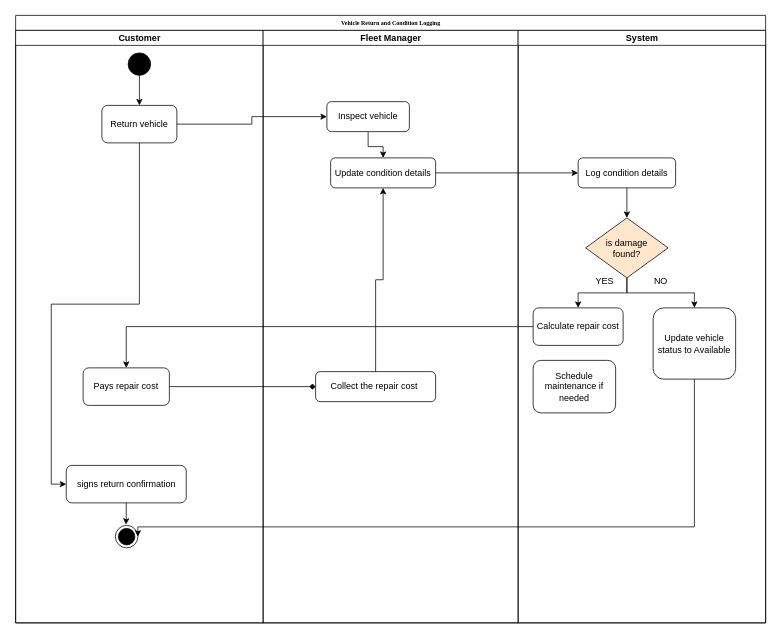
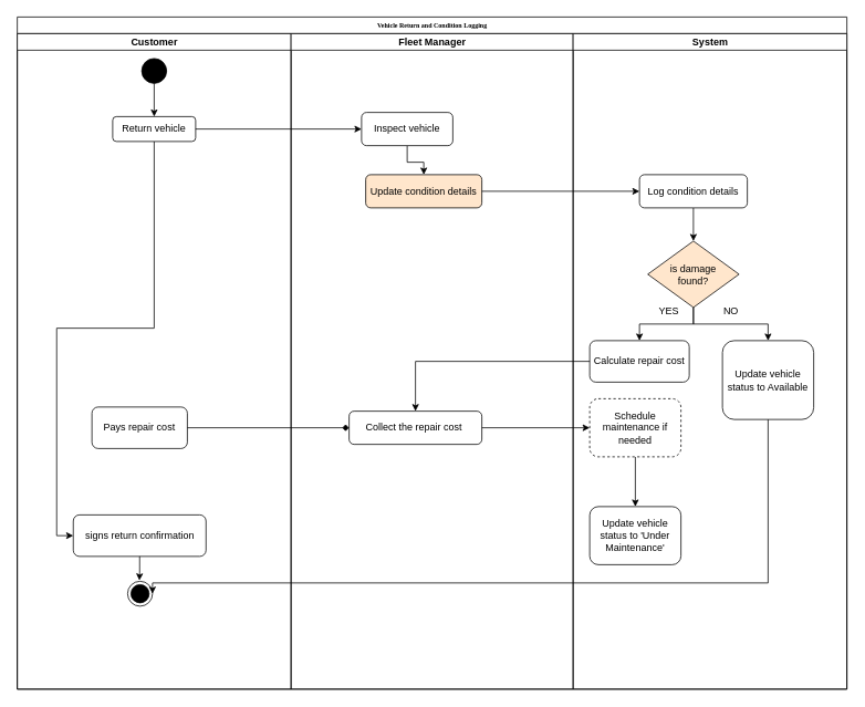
  <mxCell id="0" />
  <mxCell id="1" parent="0" />
  <mxCell id="2" value="Vehicle Return and Condition Logging" style="swimlane;html=1;childLayout=stackLayout;startSize=20;rounded=0;shadow=0;labelBackgroundColor=none;strokeWidth=1;fontFamily=Verdana;fontSize=8;align=center;" parent="1" vertex="1"><mxGeometry x="20" y="20" width="1000" height="810" as="geometry" /></mxCell>
  <mxCell id="3" value="Customer" style="swimlane;html=1;startSize=20;" parent="2" vertex="1"><mxGeometry y="20" width="330" height="790" as="geometry" /></mxCell>
  <mxCell id="4" value="" style="edgeStyle=orthogonalEdgeStyle;rounded=0;orthogonalLoop=1;jettySize=auto;html=1;" edge="1" parent="3" source="5" target="7"><mxGeometry relative="1" as="geometry" /></mxCell>
  <mxCell id="5" value="" style="ellipse;fillColor=strokeColor;html=1;" vertex="1" parent="3"><mxGeometry x="150" y="30" width="30" height="30" as="geometry" /></mxCell>
  <mxCell id="6" style="edgeStyle=orthogonalEdgeStyle;rounded=0;orthogonalLoop=1;jettySize=auto;html=1;entryX=0;entryY=0.5;entryDx=0;entryDy=0;" edge="1" parent="3" source="7" target="9"><mxGeometry relative="1" as="geometry" /></mxCell>
- <mxCell id="7" value="Return vehicle" style="rounded=1;whiteSpace=wrap;html=1;" vertex="1" parent="3"><mxGeometry x="115" y="100" width="100" height="50" as="geometry" /></mxCell>
+ <mxCell id="7" value="Return vehicle" style="rounded=1;whiteSpace=wrap;html=1;" vertex="1" parent="3"><mxGeometry x="115" y="100" width="100" height="30" as="geometry" /></mxCell>
  <mxCell id="8" value="Pays repair cost" style="rounded=1;whiteSpace=wrap;html=1;" vertex="1" parent="3"><mxGeometry x="90" y="450" width="115" height="50" as="geometry" /></mxCell>
  <mxCell id="9" value="signs return confirmation" style="rounded=1;whiteSpace=wrap;html=1;" vertex="1" parent="3"><mxGeometry x="67.5" y="580" width="160" height="50" as="geometry" /></mxCell>
  <mxCell id="10" value="" style="ellipse;html=1;shape=endState;fillColor=strokeColor;" vertex="1" parent="3"><mxGeometry x="133" y="660" width="30" height="30" as="geometry" /></mxCell>
  <mxCell id="11" value="Fleet Manager" style="swimlane;html=1;startSize=20;" parent="2" vertex="1"><mxGeometry x="330" y="20" width="340" height="790" as="geometry" /></mxCell>
- <mxCell id="12" value="Update condition details" style="rounded=1;whiteSpace=wrap;html=1;" vertex="1" parent="11"><mxGeometry x="90" y="170" width="140" height="40" as="geometry" /></mxCell>
+ <mxCell id="12" value="Update condition details" style="rounded=1;whiteSpace=wrap;html=1;fillColor=#ffe6cc;" vertex="1" parent="11"><mxGeometry x="90" y="170" width="140" height="40" as="geometry" /></mxCell>
  <mxCell id="13" value="" style="edgeStyle=orthogonalEdgeStyle;rounded=0;orthogonalLoop=1;jettySize=auto;html=1;" edge="1" parent="11" source="14" target="12"><mxGeometry relative="1" as="geometry" /></mxCell>
  <mxCell id="14" value="Inspect vehicle" style="rounded=1;whiteSpace=wrap;html=1;" vertex="1" parent="11"><mxGeometry x="85" y="95" width="110" height="40" as="geometry" /></mxCell>
  <mxCell id="15" value="Collect the repair cost&amp;nbsp;" style="rounded=1;whiteSpace=wrap;html=1;" vertex="1" parent="11"><mxGeometry x="70" y="455" width="160" height="40" as="geometry" /></mxCell>
  <mxCell id="16" value="System" style="swimlane;html=1;startSize=20;" parent="2" vertex="1"><mxGeometry x="670" y="20" width="330" height="790" as="geometry" /></mxCell>
- <mxCell id="18" value="Schedule maintenance if needed" style="rounded=1;whiteSpace=wrap;html=1;" vertex="1" parent="16"><mxGeometry x="20" y="440" width="110" height="70" as="geometry" /></mxCell>
+ <mxCell id="17" value="" style="edgeStyle=orthogonalEdgeStyle;rounded=0;orthogonalLoop=1;jettySize=auto;html=1;" edge="1" parent="16" source="18" target="25"><mxGeometry relative="1" as="geometry" /></mxCell>
+ <mxCell id="18" value="Schedule maintenance if needed" style="rounded=1;whiteSpace=wrap;html=1;dashed=1;" vertex="1" parent="16"><mxGeometry x="20" y="440" width="110" height="70" as="geometry" /></mxCell>
  <mxCell id="19" value="Update vehicle status to Available" style="rounded=1;whiteSpace=wrap;html=1;" vertex="1" parent="16"><mxGeometry x="180" y="370" width="110" height="95" as="geometry" /></mxCell>
  <mxCell id="20" value="" style="edgeStyle=orthogonalEdgeStyle;rounded=0;orthogonalLoop=1;jettySize=auto;html=1;" edge="1" parent="16" source="21" target="24"><mxGeometry relative="1" as="geometry" /></mxCell>
  <mxCell id="21" value="Log condition details" style="rounded=1;whiteSpace=wrap;html=1;" vertex="1" parent="16"><mxGeometry x="80" y="170" width="130" height="40" as="geometry" /></mxCell>
  <mxCell id="22" style="edgeStyle=orthogonalEdgeStyle;rounded=0;orthogonalLoop=1;jettySize=auto;html=1;entryX=0.5;entryY=0;entryDx=0;entryDy=0;" edge="1" parent="16" source="24" target="26"><mxGeometry relative="1" as="geometry" /></mxCell>
  <mxCell id="23" style="edgeStyle=orthogonalEdgeStyle;rounded=0;orthogonalLoop=1;jettySize=auto;html=1;" edge="1" parent="16" source="24" target="19"><mxGeometry relative="1" as="geometry" /></mxCell>
  <mxCell id="24" value="is damage &#10;found?" style="rhombus;fillColor=#ffe6cc;" vertex="1" parent="16"><mxGeometry x="90" y="250" width="110" height="80" as="geometry" /></mxCell>
+ <mxCell id="25" value="Update vehicle status to 'Under Maintenance'" style="rounded=1;whiteSpace=wrap;html=1;" vertex="1" parent="16"><mxGeometry x="20" y="570" width="110" height="70" as="geometry" /></mxCell>
  <mxCell id="26" value="Calculate repair cost" style="rounded=1;whiteSpace=wrap;html=1;" vertex="1" parent="16"><mxGeometry x="20" y="370" width="120" height="50" as="geometry" /></mxCell>
  <mxCell id="27" value="YES" style="text;html=1;align=center;verticalAlign=middle;resizable=0;points=[];autosize=1;strokeColor=none;fillColor=none;" vertex="1" parent="16"><mxGeometry x="90" y="320" width="50" height="30" as="geometry" /></mxCell>
  <mxCell id="28" value="NO" style="text;html=1;align=center;verticalAlign=middle;resizable=0;points=[];autosize=1;strokeColor=none;fillColor=none;" vertex="1" parent="16"><mxGeometry x="170" y="320" width="40" height="30" as="geometry" /></mxCell>
  <mxCell id="29" style="edgeStyle=orthogonalEdgeStyle;rounded=0;orthogonalLoop=1;jettySize=auto;html=1;entryX=0;entryY=0.5;entryDx=0;entryDy=0;" edge="1" parent="2" source="7" target="14"><mxGeometry relative="1" as="geometry" /></mxCell>
  <mxCell id="30" style="edgeStyle=orthogonalEdgeStyle;rounded=0;orthogonalLoop=1;jettySize=auto;html=1;entryX=0;entryY=0.5;entryDx=0;entryDy=0;" edge="1" parent="2" source="12" target="21"><mxGeometry relative="1" as="geometry" /></mxCell>
- <mxCell id="31" style="edgeStyle=orthogonalEdgeStyle;rounded=0;orthogonalLoop=1;jettySize=auto;html=1;" edge="1" parent="2" source="26" target="8"><mxGeometry relative="1" as="geometry"><mxPoint x="140" y="415" as="targetPoint" /></mxGeometry></mxCell>
+ <mxCell id="31" style="edgeStyle=orthogonalEdgeStyle;rounded=0;orthogonalLoop=1;jettySize=auto;html=1;" edge="1" parent="2" source="26" target="15"><mxGeometry relative="1" as="geometry"><mxPoint x="140" y="415" as="targetPoint" /></mxGeometry></mxCell>
  <mxCell id="32" style="edgeStyle=orthogonalEdgeStyle;rounded=0;orthogonalLoop=1;jettySize=auto;html=1;entryX=0;entryY=0.5;entryDx=0;entryDy=0;endArrow=diamond;" edge="1" parent="2" source="8" target="15"><mxGeometry relative="1" as="geometry" /></mxCell>
- <mxCell id="33" style="edgeStyle=orthogonalEdgeStyle;rounded=0;orthogonalLoop=1;jettySize=auto;html=1;" edge="1" parent="2" source="15" target="12"><mxGeometry relative="1" as="geometry" /></mxCell>
+ <mxCell id="33" style="edgeStyle=orthogonalEdgeStyle;rounded=0;orthogonalLoop=1;jettySize=auto;html=1;entryX=0;entryY=0.5;entryDx=0;entryDy=0;" edge="1" parent="2" source="15" target="18"><mxGeometry relative="1" as="geometry" /></mxCell>
  <mxCell id="34" style="edgeStyle=orthogonalEdgeStyle;rounded=0;orthogonalLoop=1;jettySize=auto;html=1;entryX=-0.45;entryY=0.875;entryDx=0;entryDy=0;entryPerimeter=0;" edge="1" parent="2" source="9"><mxGeometry relative="1" as="geometry"><mxPoint x="147.188" y="679" as="targetPoint" /></mxGeometry></mxCell>
  <mxCell id="35" style="edgeStyle=orthogonalEdgeStyle;rounded=0;orthogonalLoop=1;jettySize=auto;html=1;entryX=1;entryY=0.5;entryDx=0;entryDy=0;" edge="1" parent="2" source="19" target="10"><mxGeometry relative="1" as="geometry"><mxPoint x="900" y="682" as="targetPoint" /><Array as="points"><mxPoint x="905" y="682" /><mxPoint x="163" y="682" /></Array></mxGeometry></mxCell>
